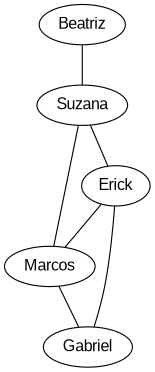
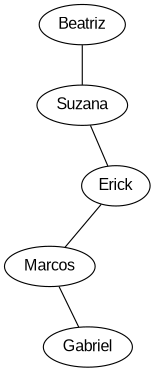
  graph {
    fontname="Liberation Sans"
    node [fontname="Liberation Sans"]
    edge [fontname="Liberation Sans"]
    Beatriz
    Suzana
    Marcos
    Gabriel
    Erick
    Beatriz -- Suzana
    Suzana -- Erick
-   Marcos -- Suzana
    Marcos -- Gabriel
    Erick -- Marcos
-   Erick -- Gabriel
  }
